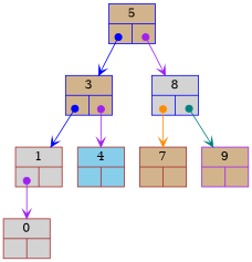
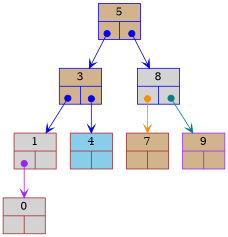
  digraph {
    node [color=brown fillcolor=tan shape=record style=filled]
    edge [arrowhead=vee arrowtail=dot color=blue dir=both tailclip=false tailport="child_left:center"]
    n1 [color=blue label="{ 5 | { <child_left> | <child_right> } }"]
    n2 [color=blue label="{ 3 | { <child_left> | <child_right> } }"]
    n3 [color=blue fillcolor=lightgrey label="{ 8 | { <child_left> | <child_right> } }"]
    n4 [fillcolor=lightgrey label="{ 1 | { <child_left> | <child_right> } }"]
    n5 [fillcolor=skyblue label="{ 4 | { <child_left> | <child_right> } }"]
    n6 [label="{ 7 | { <child_left> | <child_right> } }"]
    n7 [color=purple label="{ 9 | { <child_left> | <child_right> } }"]
    n8 [fillcolor=lightgrey label="{ 0 | { <child_left> | <child_right> } }"]
    n1 -> n2
-   n1 -> n3 [color=purple tailport="child_right:center"]
+   n1 -> n3 [tailport="child_right:center"]
    n2 -> n4
-   n2 -> n5 [color=purple tailport="child_right:center"]
+   n2 -> n5 [tailport="child_right:center"]
    n3 -> n6 [color=darkorange]
    n3 -> n7 [color=teal tailport="child_right:center"]
    n4 -> n8 [color=purple]
  }
